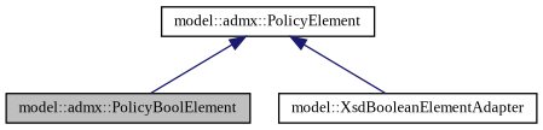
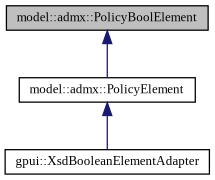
  digraph {
    fontname="Liberation Serif"
    node [color=black fillcolor=white fontname="Liberation Serif" fontsize=10 shape=record style=filled]
    edge [color=midnightblue dir=back fontname="Liberation Serif" fontsize=10 labelfontname=Helvetica labelfontsize=10 style=solid]
    n1 [fillcolor=grey75 fontcolor=black height=0.2 label="model::admx::PolicyBoolElement" width=0.4]
-   n2 [height=0.2 label="model::XsdBooleanElementAdapter" width=0.4]
+   n2 [height=0.2 label="gpui::XsdBooleanElementAdapter" width=0.4]
    n3 [height=0.2 label="model::admx::PolicyElement" width=0.4]
-   n3 -> n1
+   n1 -> n3
    n3 -> n2
  }
